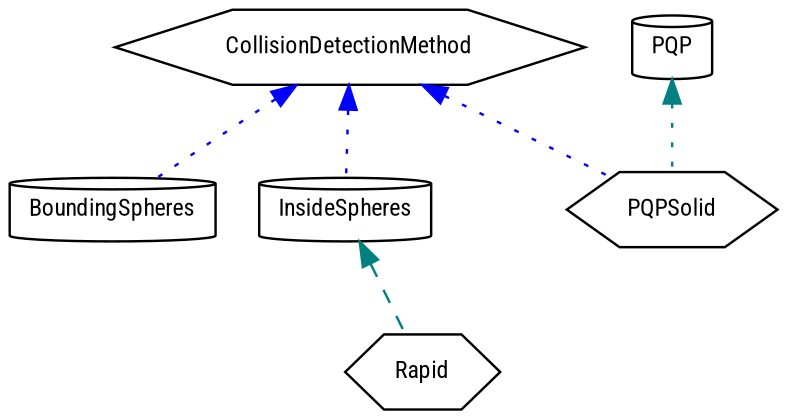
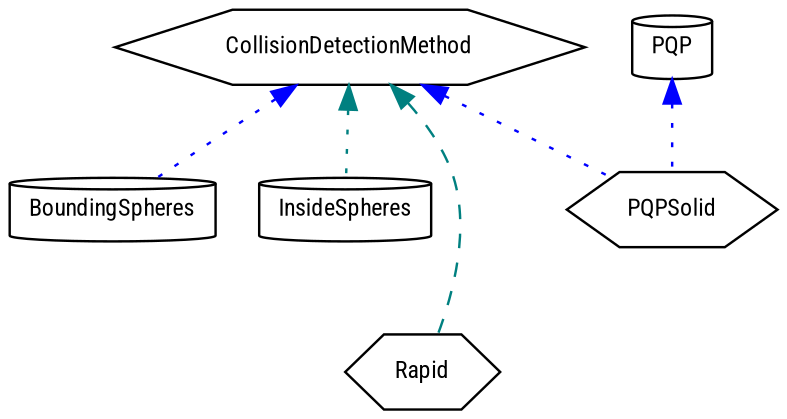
  digraph {
    fontname="Roboto Condensed"
    rankdir=TB
    node [color=black fillcolor=white fontname="Roboto Condensed" fontsize=10 shape=hexagon style=filled]
    edge [color=blue dir=back fontname="Roboto Condensed" fontsize=10 labelfontname=Helvetica labelfontsize=10 style=dotted]
    n1 [height=0.2 label=CollisionDetectionMethod width=0.4]
    n2 [height=0.2 label=BoundingSpheres shape=cylinder width=0.4]
    n3 [height=0.2 label=InsideSpheres shape=cylinder width=0.4]
    n4 [height=0.2 label=Rapid width=0.4]
    n5 [height=0.2 label=PQPSolid width=0.4]
    n6 [height=0.2 label=PQP shape=cylinder width=0.4]
    n1 -> n2
-   n1 -> n3
-   n3 -> n4 [color=teal style=dashed]
+   n1 -> n3 [color=teal]
+   n1 -> n4 [color=teal style=dashed]
    n1 -> n5
-   n6 -> n5 [color=teal]
+   n6 -> n5
  }
